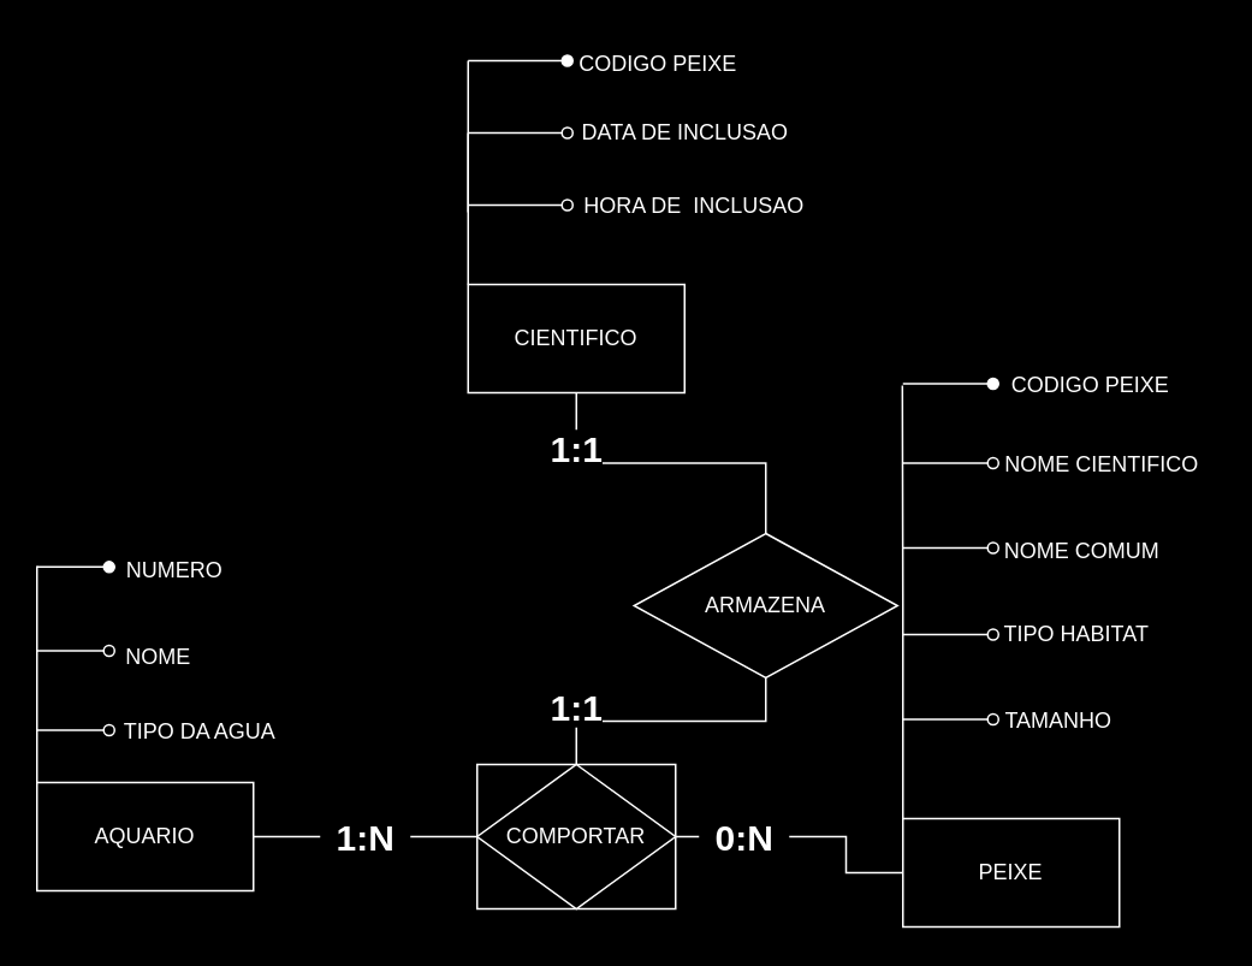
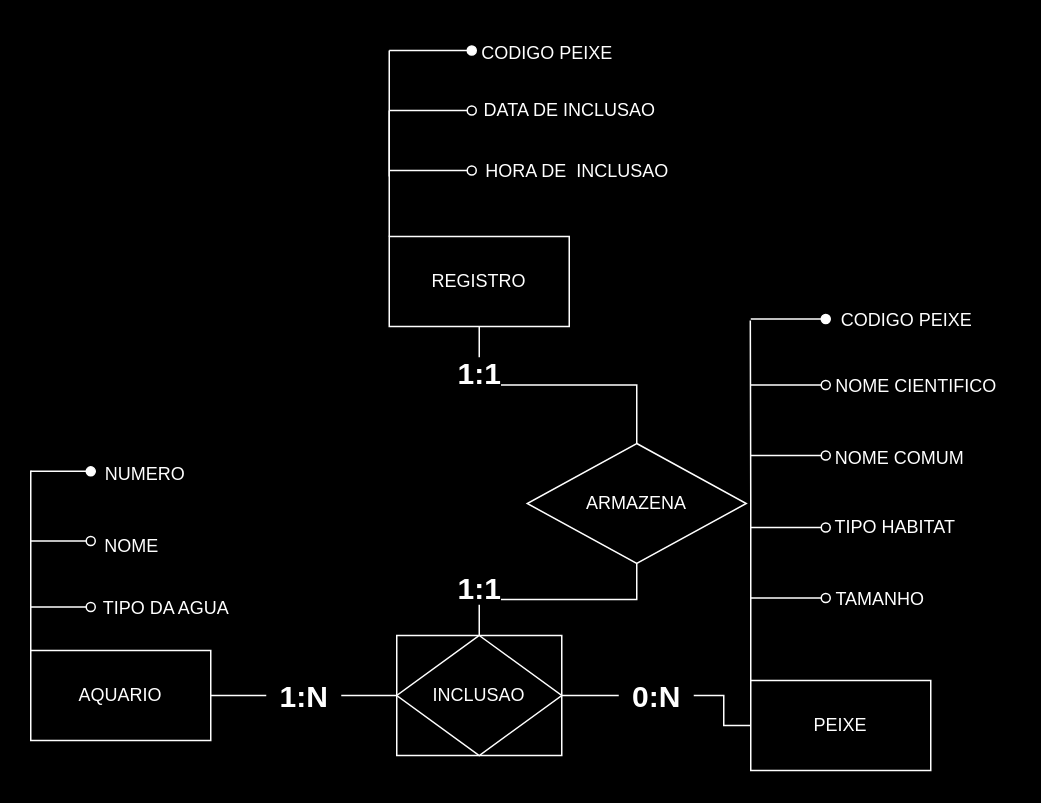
  <mxCell id="0" />
  <mxCell id="1" parent="0" />
  <mxCell id="2" style="edgeStyle=orthogonalEdgeStyle;shape=connector;rounded=0;orthogonalLoop=1;jettySize=auto;html=1;exitX=0.5;exitY=0;exitDx=0;exitDy=0;entryX=0.5;entryY=1;entryDx=0;entryDy=0;labelBackgroundColor=default;strokeColor=#FFFFFF;fontFamily=Helvetica;fontSize=12;fontColor=#FFFFFF;endArrow=none;endFill=0;" edge="1" parent="1" source="3" target="16"><mxGeometry relative="1" as="geometry" /></mxCell>
  <mxCell id="3" value="" style="rounded=0;whiteSpace=wrap;html=1;strokeColor=#FFFFFF;fontFamily=Helvetica;fontSize=12;fontColor=#FFFFFF;fillColor=#000000;" vertex="1" parent="1"><mxGeometry x="264" y="423" width="110" height="80" as="geometry" /></mxCell>
  <mxCell id="4" style="edgeStyle=orthogonalEdgeStyle;rounded=0;orthogonalLoop=1;jettySize=auto;html=1;exitX=0;exitY=0;exitDx=0;exitDy=0;fontFamily=Helvetica;fontSize=12;fontColor=#FFFFFF;strokeColor=#FFFFFF;endArrow=none;endFill=0;" edge="1" parent="1" source="6"><mxGeometry relative="1" as="geometry"><mxPoint x="20" y="313" as="targetPoint" /><Array as="points"><mxPoint x="20" y="313" /></Array></mxGeometry></mxCell>
  <mxCell id="5" style="edgeStyle=orthogonalEdgeStyle;shape=connector;rounded=0;orthogonalLoop=1;jettySize=auto;html=1;exitX=1;exitY=0.5;exitDx=0;exitDy=0;entryX=0;entryY=0.5;entryDx=0;entryDy=0;labelBackgroundColor=default;strokeColor=#FFFFFF;fontFamily=Helvetica;fontSize=12;fontColor=#FFFFFF;endArrow=none;endFill=0;" edge="1" parent="1" source="41" target="12"><mxGeometry relative="1" as="geometry" /></mxCell>
  <mxCell id="6" value="AQUARIO" style="rounded=0;whiteSpace=wrap;html=1;fillColor=#000000;strokeColor=#FFFFFF;fontColor=#FFFFFF;" vertex="1" parent="1"><mxGeometry x="20" y="433" width="120" height="60" as="geometry" /></mxCell>
  <mxCell id="7" value="" style="endArrow=oval;html=1;rounded=0;labelBackgroundColor=default;strokeColor=#FFFFFF;fontFamily=Helvetica;fontSize=12;fontColor=#FFFFFF;shape=connector;endFill=0;" edge="1" parent="1"><mxGeometry width="50" height="50" relative="1" as="geometry"><mxPoint x="20" y="404" as="sourcePoint" /><mxPoint x="60" y="404" as="targetPoint" /></mxGeometry></mxCell>
  <mxCell id="8" value="TIPO DA AGUA" style="text;html=1;align=center;verticalAlign=middle;resizable=0;points=[];autosize=1;strokeColor=none;fillColor=none;fontSize=12;fontFamily=Helvetica;fontColor=#FFFFFF;" vertex="1" parent="1"><mxGeometry x="55" y="390" width="110" height="30" as="geometry" /></mxCell>
  <mxCell id="9" style="edgeStyle=orthogonalEdgeStyle;shape=connector;rounded=0;orthogonalLoop=1;jettySize=auto;html=1;exitX=0;exitY=0;exitDx=0;exitDy=0;labelBackgroundColor=default;strokeColor=#FFFFFF;fontFamily=Helvetica;fontSize=12;fontColor=#FFFFFF;endArrow=none;endFill=0;" edge="1" parent="1" source="10"><mxGeometry relative="1" as="geometry"><mxPoint x="499.714" y="213" as="targetPoint" /></mxGeometry></mxCell>
  <mxCell id="10" value="PEIXE" style="rounded=0;whiteSpace=wrap;html=1;strokeColor=#FFFFFF;fontFamily=Helvetica;fontSize=12;fontColor=#FFFFFF;fillColor=#000000;" vertex="1" parent="1"><mxGeometry x="500" y="453" width="120" height="60" as="geometry" /></mxCell>
  <mxCell id="11" style="edgeStyle=orthogonalEdgeStyle;shape=connector;rounded=0;orthogonalLoop=1;jettySize=auto;html=1;exitX=1;exitY=0.5;exitDx=0;exitDy=0;entryX=0;entryY=0.5;entryDx=0;entryDy=0;labelBackgroundColor=default;strokeColor=#FFFFFF;fontFamily=Helvetica;fontSize=12;fontColor=#FFFFFF;endArrow=none;endFill=0;" edge="1" parent="1" source="39" target="10"><mxGeometry relative="1" as="geometry" /></mxCell>
- <mxCell id="12" value="COMPORTAR" style="rhombus;whiteSpace=wrap;html=1;rounded=0;strokeColor=#FFFFFF;fontFamily=Helvetica;fontSize=12;fontColor=#FFFFFF;fillColor=#000000;" vertex="1" parent="1"><mxGeometry x="264" y="423" width="110" height="80" as="geometry" /></mxCell>
+ <mxCell id="12" value="INCLUSAO" style="rhombus;whiteSpace=wrap;html=1;rounded=0;strokeColor=#FFFFFF;fontFamily=Helvetica;fontSize=12;fontColor=#FFFFFF;fillColor=#000000;" vertex="1" parent="1"><mxGeometry x="264" y="423" width="110" height="80" as="geometry" /></mxCell>
  <mxCell id="13" style="edgeStyle=orthogonalEdgeStyle;shape=connector;rounded=0;orthogonalLoop=1;jettySize=auto;html=1;exitX=0;exitY=0;exitDx=0;exitDy=0;labelBackgroundColor=default;strokeColor=#FFFFFF;fontFamily=Helvetica;fontSize=12;fontColor=#FFFFFF;endArrow=none;endFill=0;" edge="1" parent="1" source="14"><mxGeometry relative="1" as="geometry"><mxPoint x="259" y="73" as="targetPoint" /></mxGeometry></mxCell>
- <mxCell id="14" value="CIENTIFICO" style="rounded=0;whiteSpace=wrap;html=1;strokeColor=#FFFFFF;fontFamily=Helvetica;fontSize=12;fontColor=#FFFFFF;fillColor=#000000;" vertex="1" parent="1"><mxGeometry x="259" y="157" width="120" height="60" as="geometry" /></mxCell>
+ <mxCell id="14" value="REGISTRO" style="rounded=0;whiteSpace=wrap;html=1;strokeColor=#FFFFFF;fontFamily=Helvetica;fontSize=12;fontColor=#FFFFFF;fillColor=#000000;" vertex="1" parent="1"><mxGeometry x="259" y="157" width="120" height="60" as="geometry" /></mxCell>
  <mxCell id="15" style="edgeStyle=orthogonalEdgeStyle;shape=connector;rounded=0;orthogonalLoop=1;jettySize=auto;html=1;exitX=0.5;exitY=0;exitDx=0;exitDy=0;entryX=0.5;entryY=1;entryDx=0;entryDy=0;labelBackgroundColor=default;strokeColor=#FFFFFF;fontFamily=Helvetica;fontSize=12;fontColor=#FFFFFF;endArrow=none;endFill=0;" edge="1" parent="1" source="16" target="14"><mxGeometry relative="1" as="geometry" /></mxCell>
  <mxCell id="16" value="ARMAZENA" style="rhombus;whiteSpace=wrap;html=1;rounded=0;strokeColor=#FFFFFF;fontFamily=Helvetica;fontSize=12;fontColor=#FFFFFF;fillColor=#000000;" vertex="1" parent="1"><mxGeometry x="351" y="295" width="146" height="80" as="geometry" /></mxCell>
  <mxCell id="17" style="edgeStyle=orthogonalEdgeStyle;shape=connector;rounded=0;orthogonalLoop=1;jettySize=auto;html=1;exitX=0;exitY=0;exitDx=0;exitDy=0;labelBackgroundColor=default;strokeColor=#FFFFFF;fontFamily=Helvetica;fontSize=12;fontColor=#FFFFFF;endArrow=none;endFill=0;" edge="1" parent="1"><mxGeometry relative="1" as="geometry"><mxPoint x="259" y="33" as="targetPoint" /><mxPoint x="259" y="117" as="sourcePoint" /></mxGeometry></mxCell>
  <mxCell id="18" value="" style="endArrow=oval;html=1;rounded=0;labelBackgroundColor=default;strokeColor=#FFFFFF;fontFamily=Helvetica;fontSize=12;fontColor=#FFFFFF;shape=connector;endFill=0;" edge="1" parent="1"><mxGeometry width="50" height="50" relative="1" as="geometry"><mxPoint x="259" y="113" as="sourcePoint" /><mxPoint x="314" y="113" as="targetPoint" /></mxGeometry></mxCell>
  <mxCell id="19" value="" style="endArrow=oval;html=1;rounded=0;labelBackgroundColor=default;strokeColor=#FFFFFF;fontFamily=Helvetica;fontSize=12;fontColor=#FFFFFF;shape=connector;endFill=0;" edge="1" parent="1"><mxGeometry width="50" height="50" relative="1" as="geometry"><mxPoint x="259" y="73" as="sourcePoint" /><mxPoint x="314" y="73" as="targetPoint" /></mxGeometry></mxCell>
  <mxCell id="20" value="" style="endArrow=oval;html=1;rounded=0;labelBackgroundColor=default;strokeColor=#FFFFFF;fontFamily=Helvetica;fontSize=12;fontColor=#FFFFFF;shape=connector;endFill=1;" edge="1" parent="1"><mxGeometry width="50" height="50" relative="1" as="geometry"><mxPoint x="259" y="33" as="sourcePoint" /><mxPoint x="314" y="33" as="targetPoint" /></mxGeometry></mxCell>
  <mxCell id="21" value="CODIGO PEIXE" style="text;html=1;align=center;verticalAlign=middle;resizable=0;points=[];autosize=1;strokeColor=none;fillColor=none;fontSize=12;fontFamily=Helvetica;fontColor=#FFFFFF;" vertex="1" parent="1"><mxGeometry x="309" y="20" width="110" height="30" as="geometry" /></mxCell>
  <mxCell id="22" value="DATA DE INCLUSAO" style="text;html=1;align=center;verticalAlign=middle;resizable=0;points=[];autosize=1;strokeColor=none;fillColor=none;fontSize=12;fontFamily=Helvetica;fontColor=#FFFFFF;" vertex="1" parent="1"><mxGeometry x="309" y="58" width="140" height="30" as="geometry" /></mxCell>
  <mxCell id="23" value="HORA DE&amp;nbsp; INCLUSAO" style="text;html=1;align=center;verticalAlign=middle;resizable=0;points=[];autosize=1;strokeColor=none;fillColor=none;fontSize=12;fontFamily=Helvetica;fontColor=#FFFFFF;" vertex="1" parent="1"><mxGeometry x="309" y="99" width="150" height="30" as="geometry" /></mxCell>
  <mxCell id="24" value="" style="endArrow=oval;html=1;rounded=0;labelBackgroundColor=default;strokeColor=#FFFFFF;fontFamily=Helvetica;fontSize=12;fontColor=#FFFFFF;shape=connector;endFill=0;" edge="1" parent="1"><mxGeometry width="50" height="50" relative="1" as="geometry"><mxPoint x="20" y="360" as="sourcePoint" /><mxPoint x="60" y="360" as="targetPoint" /></mxGeometry></mxCell>
  <mxCell id="25" value="" style="endArrow=oval;html=1;rounded=0;labelBackgroundColor=default;strokeColor=#FFFFFF;fontFamily=Helvetica;fontSize=12;fontColor=#FFFFFF;shape=connector;endFill=1;" edge="1" parent="1"><mxGeometry width="50" height="50" relative="1" as="geometry"><mxPoint x="20" y="313.58" as="sourcePoint" /><mxPoint x="60" y="313.58" as="targetPoint" /></mxGeometry></mxCell>
  <mxCell id="26" value="NUMERO" style="text;html=1;align=center;verticalAlign=middle;resizable=0;points=[];autosize=1;strokeColor=none;fillColor=none;fontSize=12;fontFamily=Helvetica;fontColor=#FFFFFF;" vertex="1" parent="1"><mxGeometry x="60" y="303" width="71" height="26" as="geometry" /></mxCell>
  <mxCell id="27" value="NOME" style="text;html=1;align=center;verticalAlign=middle;resizable=0;points=[];autosize=1;strokeColor=none;fillColor=none;fontSize=12;fontFamily=Helvetica;fontColor=#FFFFFF;" vertex="1" parent="1"><mxGeometry x="60" y="351" width="54" height="26" as="geometry" /></mxCell>
  <mxCell id="28" value="NOME CIENTIFICO" style="text;html=1;align=center;verticalAlign=middle;resizable=0;points=[];autosize=1;strokeColor=none;fillColor=none;fontSize=12;fontFamily=Helvetica;fontColor=#FFFFFF;" vertex="1" parent="1"><mxGeometry x="547" y="244" width="125" height="26" as="geometry" /></mxCell>
  <mxCell id="29" value="NOME COMUM" style="text;html=1;align=center;verticalAlign=middle;resizable=0;points=[];autosize=1;strokeColor=none;fillColor=none;fontSize=12;fontFamily=Helvetica;fontColor=#FFFFFF;" vertex="1" parent="1"><mxGeometry x="547" y="292" width="104" height="26" as="geometry" /></mxCell>
  <mxCell id="30" value="TAMANHO" style="text;html=1;align=center;verticalAlign=middle;resizable=0;points=[];autosize=1;strokeColor=none;fillColor=none;fontSize=12;fontFamily=Helvetica;fontColor=#FFFFFF;" vertex="1" parent="1"><mxGeometry x="547" y="386" width="77" height="26" as="geometry" /></mxCell>
  <mxCell id="31" value="&amp;nbsp;CODIGO PEIXE" style="text;html=1;align=center;verticalAlign=middle;resizable=0;points=[];autosize=1;strokeColor=none;fillColor=none;fontSize=12;fontFamily=Helvetica;fontColor=#FFFFFF;" vertex="1" parent="1"><mxGeometry x="547" y="198" width="110" height="30" as="geometry" /></mxCell>
  <mxCell id="32" value="TIPO HABITAT" style="text;html=1;align=center;verticalAlign=middle;resizable=0;points=[];autosize=1;strokeColor=none;fillColor=none;fontSize=12;fontFamily=Helvetica;fontColor=#FFFFFF;" vertex="1" parent="1"><mxGeometry x="547" y="338" width="98" height="26" as="geometry" /></mxCell>
  <mxCell id="33" value="" style="endArrow=oval;html=1;rounded=0;labelBackgroundColor=default;strokeColor=#FFFFFF;fontFamily=Helvetica;fontSize=12;fontColor=#FFFFFF;shape=connector;endFill=1;" edge="1" parent="1"><mxGeometry width="50" height="50" relative="1" as="geometry"><mxPoint x="500" y="212" as="sourcePoint" /><mxPoint x="550" y="212" as="targetPoint" /></mxGeometry></mxCell>
  <mxCell id="34" value="" style="endArrow=oval;html=1;rounded=0;labelBackgroundColor=default;strokeColor=#FFFFFF;fontFamily=Helvetica;fontSize=12;fontColor=#FFFFFF;shape=connector;endFill=0;" edge="1" parent="1"><mxGeometry width="50" height="50" relative="1" as="geometry"><mxPoint x="500" y="256" as="sourcePoint" /><mxPoint x="550" y="256" as="targetPoint" /></mxGeometry></mxCell>
  <mxCell id="35" value="" style="endArrow=oval;html=1;rounded=0;labelBackgroundColor=default;strokeColor=#FFFFFF;fontFamily=Helvetica;fontSize=12;fontColor=#FFFFFF;shape=connector;endFill=0;" edge="1" parent="1"><mxGeometry width="50" height="50" relative="1" as="geometry"><mxPoint x="500" y="303" as="sourcePoint" /><mxPoint x="550" y="303" as="targetPoint" /></mxGeometry></mxCell>
  <mxCell id="36" value="" style="endArrow=oval;html=1;rounded=0;labelBackgroundColor=default;strokeColor=#FFFFFF;fontFamily=Helvetica;fontSize=12;fontColor=#FFFFFF;shape=connector;endFill=0;" edge="1" parent="1"><mxGeometry width="50" height="50" relative="1" as="geometry"><mxPoint x="500" y="351" as="sourcePoint" /><mxPoint x="550" y="351" as="targetPoint" /></mxGeometry></mxCell>
  <mxCell id="37" value="" style="endArrow=oval;html=1;rounded=0;labelBackgroundColor=default;strokeColor=#FFFFFF;fontFamily=Helvetica;fontSize=12;fontColor=#FFFFFF;shape=connector;endFill=0;" edge="1" parent="1"><mxGeometry width="50" height="50" relative="1" as="geometry"><mxPoint x="500" y="398" as="sourcePoint" /><mxPoint x="550" y="398" as="targetPoint" /></mxGeometry></mxCell>
  <mxCell id="38" value="" style="edgeStyle=orthogonalEdgeStyle;shape=connector;rounded=0;orthogonalLoop=1;jettySize=auto;html=1;exitX=1;exitY=0.5;exitDx=0;exitDy=0;entryX=0;entryY=0.5;entryDx=0;entryDy=0;labelBackgroundColor=default;strokeColor=#FFFFFF;fontFamily=Helvetica;fontSize=12;fontColor=#FFFFFF;endArrow=none;endFill=0;" edge="1" parent="1" source="12" target="39"><mxGeometry relative="1" as="geometry"><mxPoint x="374" y="463" as="sourcePoint" /><mxPoint x="500" y="463" as="targetPoint" /></mxGeometry></mxCell>
- <mxCell id="39" value="&lt;font style=&quot;font-size: 20px;&quot;&gt;&lt;b style=&quot;background-color: rgb(0, 0, 0);&quot;&gt;0:N&lt;/b&gt;&lt;/font&gt;" style="text;html=1;align=center;verticalAlign=middle;resizable=0;points=[];autosize=1;strokeColor=none;fillColor=none;fontSize=12;fontFamily=Helvetica;fontColor=#FFFFFF;" vertex="1" parent="1"><mxGeometry x="387" y="445" width="50" height="36" as="geometry" /></mxCell>
+ <mxCell id="39" value="&lt;font style=&quot;font-size: 20px;&quot;&gt;&lt;b style=&quot;background-color: rgb(0, 0, 0);&quot;&gt;0:N&lt;/b&gt;&lt;/font&gt;" style="text;html=1;align=center;verticalAlign=middle;resizable=0;points=[];autosize=1;strokeColor=none;fillColor=none;fontSize=12;fontFamily=Helvetica;fontColor=#FFFFFF;" vertex="1" parent="1"><mxGeometry x="412" y="445" width="50" height="36" as="geometry" /></mxCell>
  <mxCell id="40" value="" style="edgeStyle=orthogonalEdgeStyle;shape=connector;rounded=0;orthogonalLoop=1;jettySize=auto;html=1;exitX=1;exitY=0.5;exitDx=0;exitDy=0;entryX=0;entryY=0.5;entryDx=0;entryDy=0;labelBackgroundColor=default;strokeColor=#FFFFFF;fontFamily=Helvetica;fontSize=12;fontColor=#FFFFFF;endArrow=none;endFill=0;" edge="1" parent="1" source="6" target="41"><mxGeometry relative="1" as="geometry"><mxPoint x="140" y="463" as="sourcePoint" /><mxPoint x="264" y="463" as="targetPoint" /></mxGeometry></mxCell>
  <mxCell id="41" value="&lt;b&gt;&lt;font style=&quot;font-size: 20px; background-color: rgb(0, 0, 0);&quot;&gt;1:N&lt;/font&gt;&lt;/b&gt;" style="text;html=1;align=center;verticalAlign=middle;resizable=0;points=[];autosize=1;strokeColor=none;fillColor=none;fontSize=12;fontFamily=Helvetica;fontColor=#FFFFFF;" vertex="1" parent="1"><mxGeometry x="177" y="445" width="50" height="36" as="geometry" /></mxCell>
  <mxCell id="42" value="&lt;b&gt;&lt;font style=&quot;font-size: 20px; background-color: rgb(0, 0, 0);&quot;&gt;1:1&lt;/font&gt;&lt;/b&gt;" style="text;html=1;align=center;verticalAlign=middle;resizable=0;points=[];autosize=1;strokeColor=none;fillColor=none;fontSize=12;fontFamily=Helvetica;fontColor=#FFFFFF;" vertex="1" parent="1"><mxGeometry x="295.5" y="230" width="47" height="36" as="geometry" /></mxCell>
  <mxCell id="43" value="&lt;b&gt;&lt;font style=&quot;font-size: 20px; background-color: rgb(0, 0, 0);&quot;&gt;1:1&lt;/font&gt;&lt;/b&gt;" style="text;html=1;align=center;verticalAlign=middle;resizable=0;points=[];autosize=1;strokeColor=none;fillColor=none;fontSize=12;fontFamily=Helvetica;fontColor=#FFFFFF;" vertex="1" parent="1"><mxGeometry x="295.5" y="373" width="47" height="36" as="geometry" /></mxCell>
